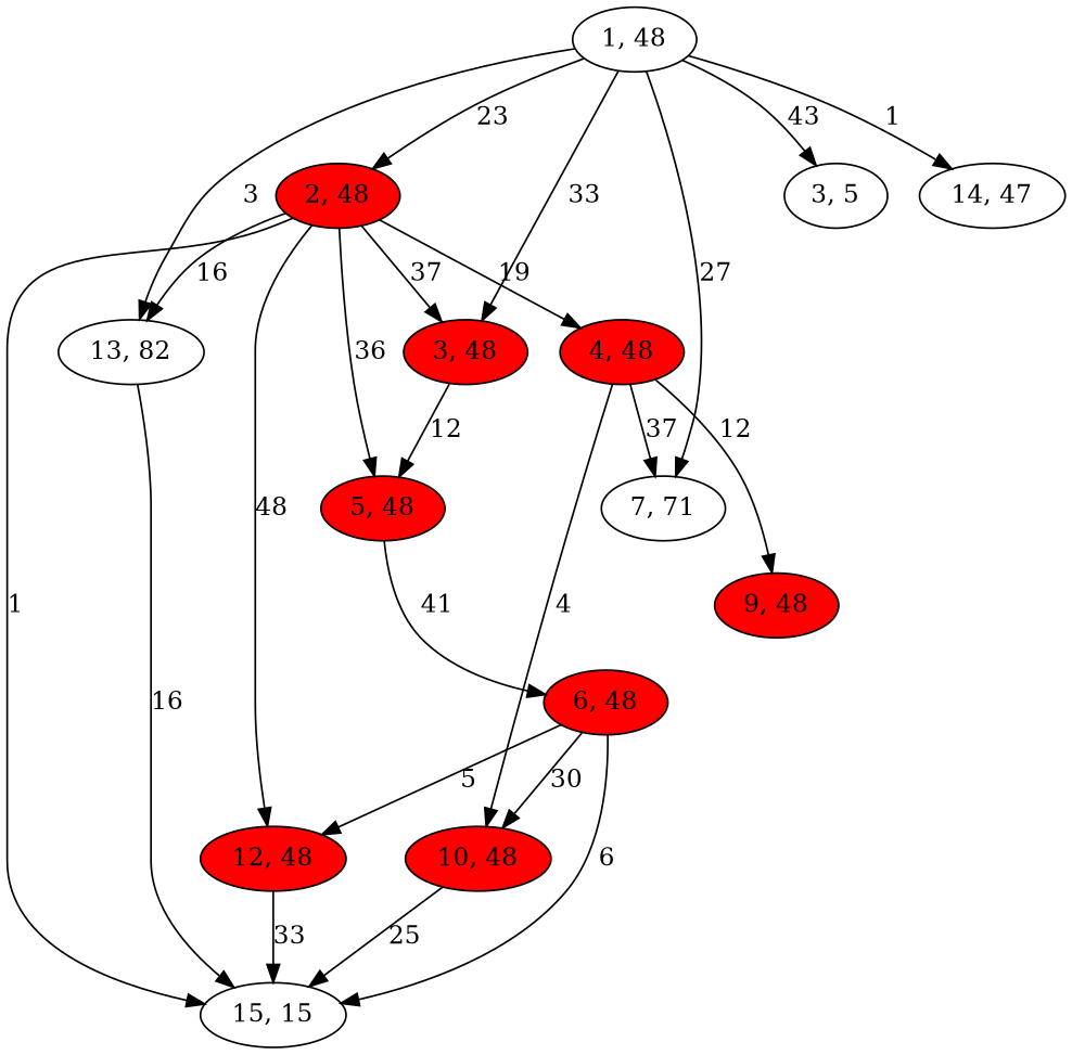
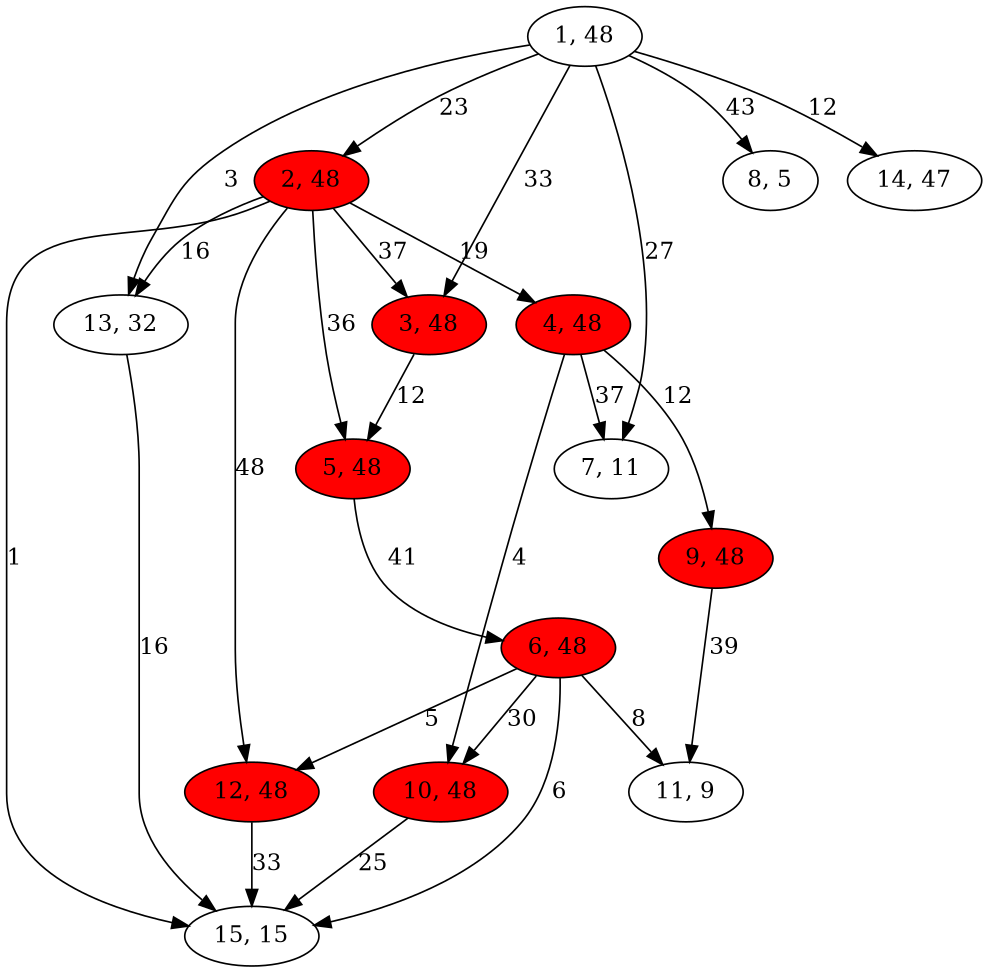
  digraph {
    node [fillcolor=red style=filled]
    n1 [label="1, 48" fillcolor="" style=""]
    n2 [label="2, 48"]
    n3 [label="3, 48"]
-   n4 [label="7, 71" fillcolor="" style=""]
-   n5 [label="3, 5" fillcolor="" style=""]
+   n4 [label="7, 11" fillcolor="" style=""]
+   n5 [label="8, 5" fillcolor="" style=""]
    n6 [label="14, 47" fillcolor="" style=""]
-   n7 [label="13, 82" fillcolor="" style=""]
+   n7 [label="13, 32" fillcolor="" style=""]
    n8 [label="4, 48"]
    n9 [label="5, 48"]
    n10 [label="12, 48"]
    n11 [label="15, 15" fillcolor="" style=""]
+   n12 [label="11, 9" fillcolor="" style=""]
    n13 [label="9, 48"]
    n14 [label="10, 48"]
    n15 [label="6, 48"]
    n1 -> n2 [label=23]
    n1 -> n3 [label=33]
    n1 -> n4 [label=27]
    n1 -> n5 [label=43]
-   n1 -> n6 [label=1]
+   n1 -> n6 [label=12]
    n1 -> n7 [label=3]
    n2 -> n3 [label=37]
    n2 -> n7 [label=16]
    n2 -> n8 [label=19]
    n2 -> n9 [label=36]
    n2 -> n10 [label=48]
    n2 -> n11 [label=1]
    n3 -> n9 [label=12]
    n7 -> n11 [label=16]
    n8 -> n4 [label=37]
    n8 -> n13 [label=12]
    n8 -> n14 [label=4]
    n9 -> n15 [label=41]
    n10 -> n11 [label=33]
+   n13 -> n12 [label=39]
    n14 -> n11 [label=25]
    n15 -> n10 [label=5]
    n15 -> n11 [label=6]
+   n15 -> n12 [label=8]
    n15 -> n14 [label=30]
  }
